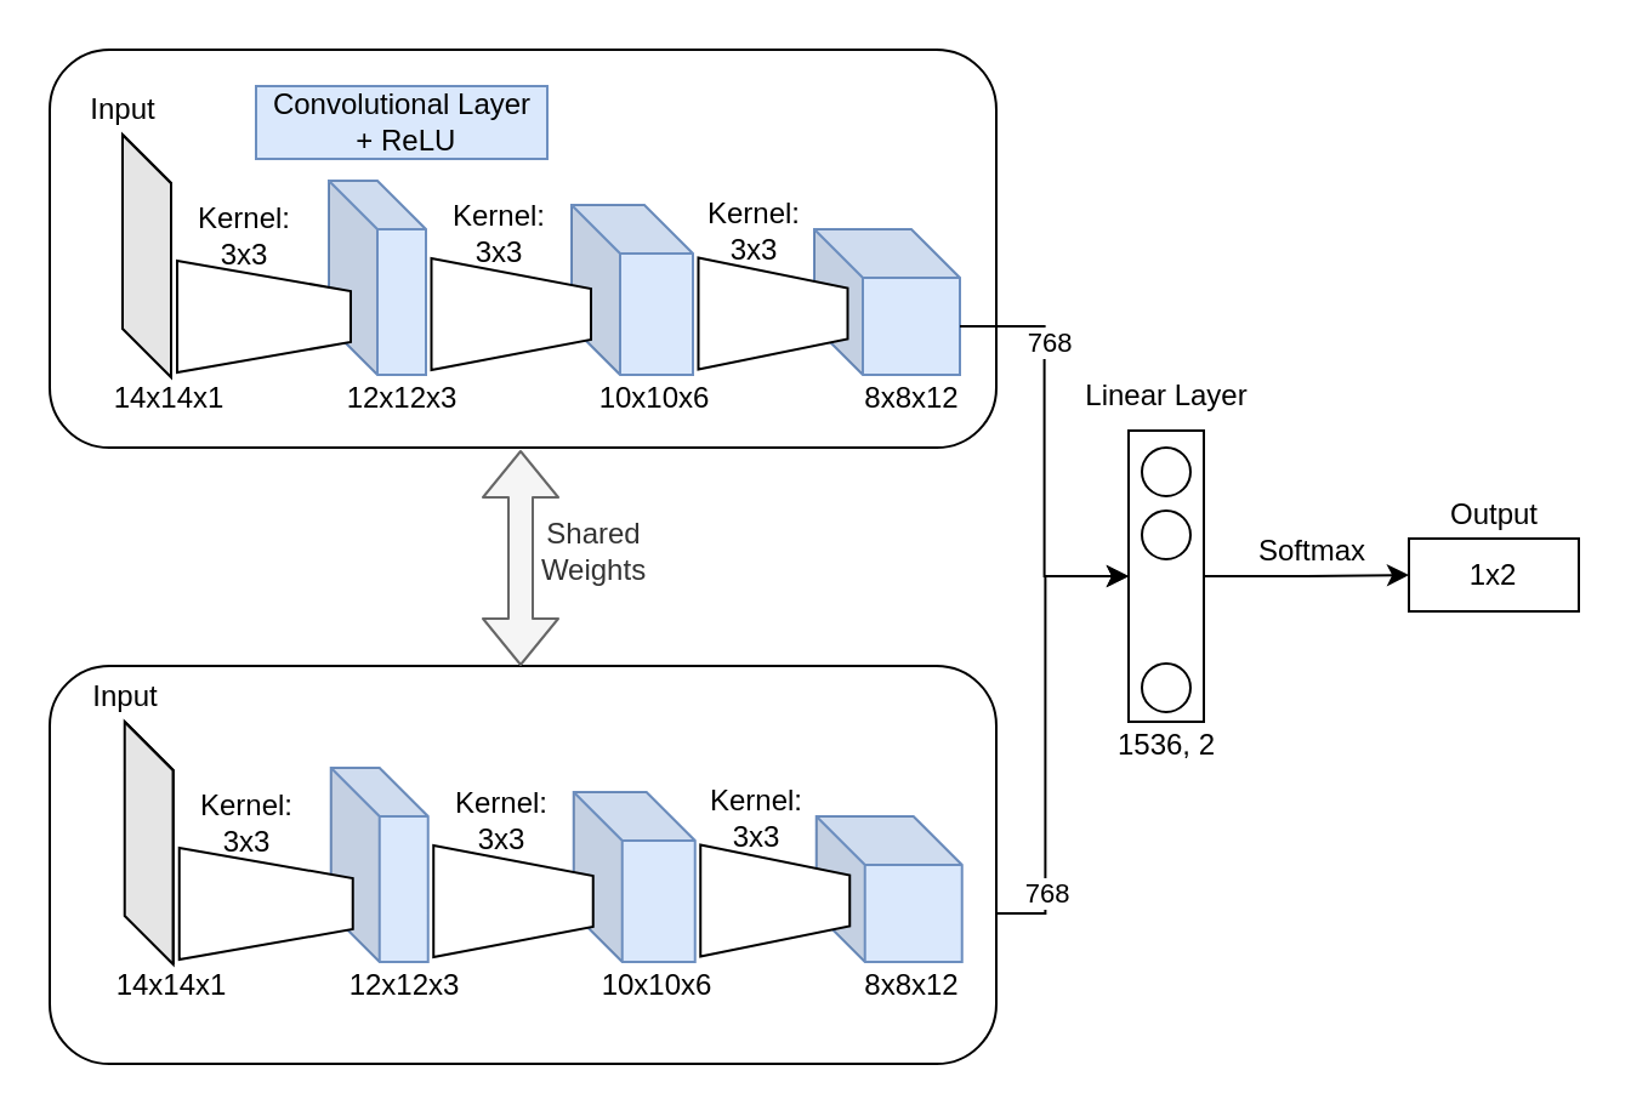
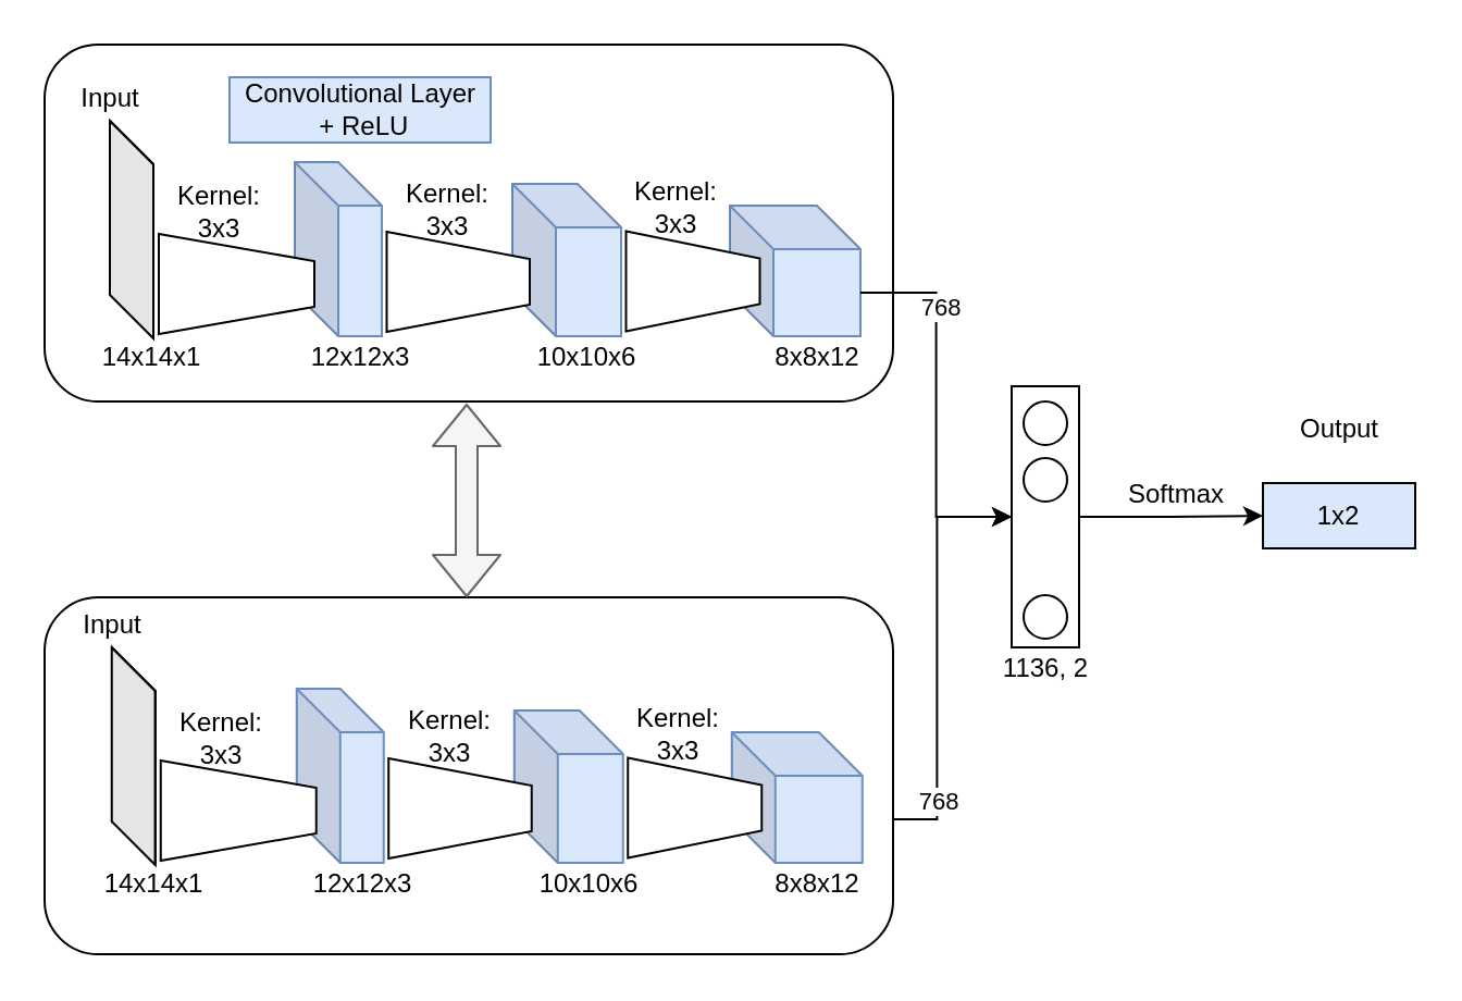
  <mxCell id="0" />
  <mxCell id="1" parent="0" />
  <mxCell id="2" value="" style="group" parent="1" vertex="1" connectable="0"><mxGeometry x="20" y="20" width="390" height="164" as="geometry" /></mxCell>
  <mxCell id="3" value="" style="rounded=1;whiteSpace=wrap;html=1;" parent="2" vertex="1"><mxGeometry width="390" height="164" as="geometry" /></mxCell>
  <mxCell id="4" value="" style="shape=cube;whiteSpace=wrap;html=1;boundedLbl=1;backgroundOutline=1;darkOpacity=0.05;darkOpacity2=0.1;rotation=0;fillColor=#dae8fc;strokeColor=#6c8ebf;" parent="2" vertex="1"><mxGeometry x="115" y="54" width="40" height="80" as="geometry" /></mxCell>
  <mxCell id="5" value="" style="shape=cube;whiteSpace=wrap;html=1;boundedLbl=1;backgroundOutline=1;darkOpacity=0.05;darkOpacity2=0.1;rotation=0;fillColor=#dae8fc;strokeColor=#6c8ebf;" parent="2" vertex="1"><mxGeometry x="215" y="64" width="50" height="70" as="geometry" /></mxCell>
  <mxCell id="6" value="" style="shape=cube;whiteSpace=wrap;html=1;boundedLbl=1;backgroundOutline=1;darkOpacity=0.05;darkOpacity2=0.1;rotation=0;fillColor=#dae8fc;strokeColor=#6c8ebf;" parent="2" vertex="1"><mxGeometry x="315" y="74" width="60" height="60" as="geometry" /></mxCell>
  <mxCell id="7" value="12x12x3" style="text;html=1;align=center;verticalAlign=middle;resizable=0;points=[];autosize=1;strokeColor=none;" parent="2" vertex="1"><mxGeometry x="115" y="134" width="60" height="20" as="geometry" /></mxCell>
  <mxCell id="8" value="10x10x6" style="text;html=1;align=center;verticalAlign=middle;resizable=0;points=[];autosize=1;strokeColor=none;" parent="2" vertex="1"><mxGeometry x="219" y="134" width="60" height="20" as="geometry" /></mxCell>
  <mxCell id="9" value="8x8x12" style="text;html=1;align=center;verticalAlign=middle;resizable=0;points=[];autosize=1;strokeColor=none;" parent="2" vertex="1"><mxGeometry x="330" y="134" width="50" height="20" as="geometry" /></mxCell>
  <mxCell id="10" value="" style="shape=cube;whiteSpace=wrap;html=1;boundedLbl=1;backgroundOutline=1;darkOpacity=0.05;darkOpacity2=0.1;rotation=0;" parent="2" vertex="1"><mxGeometry x="30" y="35" width="20" height="100" as="geometry" /></mxCell>
  <mxCell id="11" value="14x14x1" style="text;html=1;align=center;verticalAlign=middle;resizable=0;points=[];autosize=1;strokeColor=none;" parent="2" vertex="1"><mxGeometry x="19" y="134" width="60" height="20" as="geometry" /></mxCell>
  <mxCell id="12" value="" style="shape=trapezoid;perimeter=trapezoidPerimeter;whiteSpace=wrap;html=1;fixedSize=1;rotation=90;size=12.5;" parent="2" vertex="1"><mxGeometry x="65.25" y="74.25" width="46" height="71.5" as="geometry" /></mxCell>
  <mxCell id="13" value="" style="shape=trapezoid;perimeter=trapezoidPerimeter;whiteSpace=wrap;html=1;fixedSize=1;rotation=90;size=12.5;" parent="2" vertex="1"><mxGeometry x="167.13" y="76.13" width="46" height="65.75" as="geometry" /></mxCell>
  <mxCell id="14" value="" style="shape=trapezoid;perimeter=trapezoidPerimeter;whiteSpace=wrap;html=1;fixedSize=1;rotation=90;size=12.5;" parent="2" vertex="1"><mxGeometry x="275" y="78" width="46" height="61.5" as="geometry" /></mxCell>
  <mxCell id="15" value="Kernel:&lt;br&gt;3x3" style="text;html=1;align=center;verticalAlign=middle;resizable=0;points=[];autosize=1;strokeColor=none;" parent="2" vertex="1"><mxGeometry x="55" y="62" width="50" height="30" as="geometry" /></mxCell>
  <mxCell id="16" value="Kernel:&lt;br&gt;3x3" style="text;html=1;align=center;verticalAlign=middle;resizable=0;points=[];autosize=1;strokeColor=none;" parent="2" vertex="1"><mxGeometry x="160" y="61" width="50" height="30" as="geometry" /></mxCell>
  <mxCell id="17" value="Kernel: &lt;br&gt;3x3" style="text;html=1;align=center;verticalAlign=middle;resizable=0;points=[];autosize=1;strokeColor=none;" parent="2" vertex="1"><mxGeometry x="260" y="60" width="60" height="30" as="geometry" /></mxCell>
  <mxCell id="18" value="Input" style="text;html=1;align=center;verticalAlign=middle;resizable=0;points=[];autosize=1;strokeColor=none;" parent="2" vertex="1"><mxGeometry x="10" y="15" width="40" height="20" as="geometry" /></mxCell>
  <mxCell id="19" value="Convolutional Layer&lt;br&gt;&amp;nbsp;+ ReLU" style="text;html=1;align=center;verticalAlign=middle;resizable=0;points=[];autosize=1;strokeColor=#6c8ebf;fillColor=#dae8fc;" parent="2" vertex="1"><mxGeometry x="85" y="15" width="120" height="30" as="geometry" /></mxCell>
  <mxCell id="20" style="edgeStyle=orthogonalEdgeStyle;rounded=0;orthogonalLoop=1;jettySize=auto;html=1;exitX=0;exitY=0;exitDx=60;exitDy=40;exitPerimeter=0;entryX=0.5;entryY=0;entryDx=0;entryDy=0;" parent="1" source="6" target="26" edge="1"><mxGeometry relative="1" as="geometry" /></mxCell>
  <mxCell id="21" value="768" style="edgeLabel;html=1;align=center;verticalAlign=middle;resizable=0;points=[];" parent="20" vertex="1" connectable="0"><mxGeometry x="-0.527" y="2" relative="1" as="geometry"><mxPoint as="offset" /></mxGeometry></mxCell>
  <mxCell id="22" style="edgeStyle=orthogonalEdgeStyle;rounded=0;orthogonalLoop=1;jettySize=auto;html=1;exitX=0;exitY=0;exitDx=60;exitDy=40;exitPerimeter=0;entryX=0.5;entryY=0;entryDx=0;entryDy=0;" parent="1" source="38" target="26" edge="1"><mxGeometry relative="1" as="geometry" /></mxCell>
  <mxCell id="23" value="768" style="edgeLabel;html=1;align=center;verticalAlign=middle;resizable=0;points=[];" parent="22" vertex="1" connectable="0"><mxGeometry x="-0.584" relative="1" as="geometry"><mxPoint as="offset" /></mxGeometry></mxCell>
  <mxCell id="24" value="8x8x12" style="text;html=1;align=center;verticalAlign=middle;resizable=0;points=[];autosize=1;strokeColor=none;" parent="1" vertex="1"><mxGeometry x="350" y="346" width="50" height="20" as="geometry" /></mxCell>
  <mxCell id="25" style="edgeStyle=orthogonalEdgeStyle;rounded=0;orthogonalLoop=1;jettySize=auto;html=1;exitX=0.5;exitY=1;exitDx=0;exitDy=0;entryX=0;entryY=0.5;entryDx=0;entryDy=0;" parent="1" source="26" target="31" edge="1"><mxGeometry relative="1" as="geometry" /></mxCell>
  <mxCell id="26" value="" style="rounded=0;whiteSpace=wrap;html=1;rotation=-90;" parent="1" vertex="1"><mxGeometry x="420" y="221.5" width="120" height="31" as="geometry" /></mxCell>
  <mxCell id="27" value="" style="ellipse;whiteSpace=wrap;html=1;aspect=fixed;" parent="1" vertex="1"><mxGeometry x="470" y="184" width="20" height="20" as="geometry" /></mxCell>
  <mxCell id="28" value="" style="ellipse;whiteSpace=wrap;html=1;aspect=fixed;" parent="1" vertex="1"><mxGeometry x="470" y="210" width="20" height="20" as="geometry" /></mxCell>
  <mxCell id="29" value="" style="ellipse;whiteSpace=wrap;html=1;aspect=fixed;" parent="1" vertex="1"><mxGeometry x="470" y="273" width="20" height="20" as="geometry" /></mxCell>
- <mxCell id="30" value="Linear Layer" style="text;html=1;align=center;verticalAlign=middle;resizable=0;points=[];autosize=1;strokeColor=none;" parent="1" vertex="1"><mxGeometry x="440" y="153" width="80" height="20" as="geometry" /></mxCell>
- <mxCell id="31" value="1x2" style="whiteSpace=wrap;html=1;" parent="1" vertex="1"><mxGeometry x="580" y="221.5" width="70" height="30" as="geometry" /></mxCell>
- <mxCell id="32" value="Output" style="text;html=1;align=center;verticalAlign=middle;resizable=0;points=[];autosize=1;strokeColor=none;" parent="1" vertex="1"><mxGeometry x="590" y="201.5" width="50" height="20" as="geometry" /></mxCell>
- <mxCell id="33" value="1536, 2" style="text;html=1;align=center;verticalAlign=middle;resizable=0;points=[];autosize=1;strokeColor=none;" parent="1" vertex="1"><mxGeometry x="450" y="297" width="60" height="20" as="geometry" /></mxCell>
+ <mxCell id="31" value="1x2" style="whiteSpace=wrap;html=1;fillColor=#dae8fc;" parent="1" vertex="1"><mxGeometry x="580" y="221.5" width="70" height="30" as="geometry" /></mxCell>
+ <mxCell id="32" value="Output" style="text;html=1;align=center;verticalAlign=middle;resizable=0;points=[];autosize=1;strokeColor=none;" parent="1" vertex="1"><mxGeometry x="590" y="186.5" width="50" height="20" as="geometry" /></mxCell>
+ <mxCell id="33" value="1136, 2" style="text;html=1;align=center;verticalAlign=middle;resizable=0;points=[];autosize=1;strokeColor=none;" parent="1" vertex="1"><mxGeometry x="450" y="297" width="60" height="20" as="geometry" /></mxCell>
  <mxCell id="34" value="" style="group" parent="1" vertex="1" connectable="0"><mxGeometry x="20" y="274" width="390" height="164" as="geometry" /></mxCell>
  <mxCell id="35" value="" style="rounded=1;whiteSpace=wrap;html=1;" parent="34" vertex="1"><mxGeometry width="390" height="164" as="geometry" /></mxCell>
  <mxCell id="36" value="" style="shape=cube;whiteSpace=wrap;html=1;boundedLbl=1;backgroundOutline=1;darkOpacity=0.05;darkOpacity2=0.1;rotation=0;fillColor=#dae8fc;strokeColor=#6c8ebf;" parent="34" vertex="1"><mxGeometry x="115.87" y="42" width="40" height="80" as="geometry" /></mxCell>
  <mxCell id="37" value="" style="shape=cube;whiteSpace=wrap;html=1;boundedLbl=1;backgroundOutline=1;darkOpacity=0.05;darkOpacity2=0.1;rotation=0;fillColor=#dae8fc;strokeColor=#6c8ebf;" parent="34" vertex="1"><mxGeometry x="215.87" y="52" width="50" height="70" as="geometry" /></mxCell>
  <mxCell id="38" value="" style="shape=cube;whiteSpace=wrap;html=1;boundedLbl=1;backgroundOutline=1;darkOpacity=0.05;darkOpacity2=0.1;rotation=0;fillColor=#dae8fc;strokeColor=#6c8ebf;" parent="34" vertex="1"><mxGeometry x="315.87" y="62" width="60" height="60" as="geometry" /></mxCell>
  <mxCell id="39" value="12x12x3" style="text;html=1;align=center;verticalAlign=middle;resizable=0;points=[];autosize=1;strokeColor=none;" parent="34" vertex="1"><mxGeometry x="115.87" y="122" width="60" height="20" as="geometry" /></mxCell>
  <mxCell id="40" value="10x10x6" style="text;html=1;align=center;verticalAlign=middle;resizable=0;points=[];autosize=1;strokeColor=none;" parent="34" vertex="1"><mxGeometry x="219.87" y="122" width="60" height="20" as="geometry" /></mxCell>
  <mxCell id="41" value="" style="shape=cube;whiteSpace=wrap;html=1;boundedLbl=1;backgroundOutline=1;darkOpacity=0.05;darkOpacity2=0.1;rotation=0;" parent="34" vertex="1"><mxGeometry x="30.87" y="23" width="20" height="100" as="geometry" /></mxCell>
  <mxCell id="42" value="14x14x1" style="text;html=1;align=center;verticalAlign=middle;resizable=0;points=[];autosize=1;strokeColor=none;" parent="34" vertex="1"><mxGeometry x="19.87" y="122" width="60" height="20" as="geometry" /></mxCell>
  <mxCell id="43" value="" style="shape=trapezoid;perimeter=trapezoidPerimeter;whiteSpace=wrap;html=1;fixedSize=1;rotation=90;size=12.5;" parent="34" vertex="1"><mxGeometry x="66.12" y="62.25" width="46" height="71.5" as="geometry" /></mxCell>
  <mxCell id="44" value="" style="shape=trapezoid;perimeter=trapezoidPerimeter;whiteSpace=wrap;html=1;fixedSize=1;rotation=90;size=12.5;" parent="34" vertex="1"><mxGeometry x="168" y="64.13" width="46" height="65.75" as="geometry" /></mxCell>
  <mxCell id="45" value="" style="shape=trapezoid;perimeter=trapezoidPerimeter;whiteSpace=wrap;html=1;fixedSize=1;rotation=90;size=12.5;" parent="34" vertex="1"><mxGeometry x="275.87" y="66" width="46" height="61.5" as="geometry" /></mxCell>
  <mxCell id="46" value="Kernel:&lt;br&gt;3x3" style="text;html=1;align=center;verticalAlign=middle;resizable=0;points=[];autosize=1;strokeColor=none;" parent="34" vertex="1"><mxGeometry x="55.87" y="50" width="50" height="30" as="geometry" /></mxCell>
  <mxCell id="47" value="Kernel:&lt;br&gt;3x3" style="text;html=1;align=center;verticalAlign=middle;resizable=0;points=[];autosize=1;strokeColor=none;" parent="34" vertex="1"><mxGeometry x="160.87" y="49" width="50" height="30" as="geometry" /></mxCell>
  <mxCell id="48" value="Kernel: &lt;br&gt;3x3" style="text;html=1;align=center;verticalAlign=middle;resizable=0;points=[];autosize=1;strokeColor=none;" parent="34" vertex="1"><mxGeometry x="260.87" y="48" width="60" height="30" as="geometry" /></mxCell>
  <mxCell id="49" value="Input" style="text;html=1;align=center;verticalAlign=middle;resizable=0;points=[];autosize=1;strokeColor=none;" parent="34" vertex="1"><mxGeometry x="10.87" y="3" width="40" height="20" as="geometry" /></mxCell>
  <mxCell id="50" value="8x8x12" style="text;html=1;align=center;verticalAlign=middle;resizable=0;points=[];autosize=1;strokeColor=none;" parent="34" vertex="1"><mxGeometry x="330" y="122" width="50" height="20" as="geometry" /></mxCell>
  <mxCell id="51" value="" style="shape=flexArrow;endArrow=classic;startArrow=classic;html=1;fillColor=#f5f5f5;strokeColor=#666666;" parent="1" edge="1"><mxGeometry width="100" height="100" relative="1" as="geometry"><mxPoint x="214" y="274" as="sourcePoint" /><mxPoint x="214" y="185" as="targetPoint" /></mxGeometry></mxCell>
- <mxCell id="52" value="Shared &lt;br&gt;Weights" style="text;html=1;align=center;verticalAlign=middle;resizable=0;points=[];autosize=1;fontColor=#333333;" parent="1" vertex="1"><mxGeometry x="214" y="212" width="60" height="30" as="geometry" /></mxCell>
  <mxCell id="53" value="Softmax" style="text;html=1;align=center;verticalAlign=middle;resizable=0;points=[];autosize=1;strokeColor=none;" vertex="1" parent="1"><mxGeometry x="510" y="217" width="60" height="20" as="geometry" /></mxCell>
